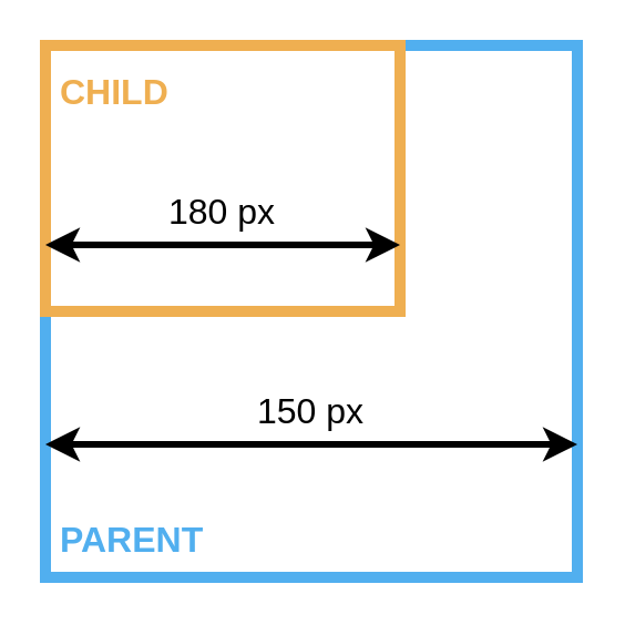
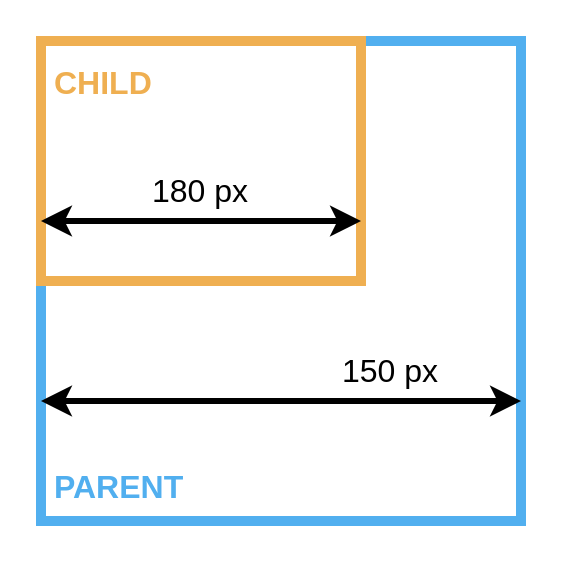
  <mxCell id="0" />
  <mxCell id="1" parent="0" />
  <mxCell id="2" value="PARENT" style="rounded=0;whiteSpace=wrap;html=1;align=left;verticalAlign=bottom;spacingLeft=5;spacingBottom=5;fillColor=none;strokeColor=#51AFEF;strokeWidth=5;fontColor=#51AFEF;fontStyle=1;fontSize=16;" vertex="1" parent="1"><mxGeometry x="20" y="20" width="240" height="240" as="geometry" /></mxCell>
  <mxCell id="3" value="CHILD" style="rounded=0;whiteSpace=wrap;html=1;fillColor=none;strokeColor=#EFAF51;strokeWidth=5;fontColor=#EFAF51;fontSize=16;fontStyle=1;align=left;verticalAlign=top;spacingLeft=5;spacingBottom=0;spacingTop=5;" vertex="1" parent="1"><mxGeometry x="20" y="20" width="160" height="120" as="geometry" /></mxCell>
  <mxCell id="4" value="" style="endArrow=classic;startArrow=classic;html=1;rounded=0;entryX=1;entryY=0.75;entryDx=0;entryDy=0;exitX=0;exitY=0.75;exitDx=0;exitDy=0;strokeWidth=3;" edge="1" parent="1" source="3" target="3"><mxGeometry width="50" height="50" relative="1" as="geometry"><mxPoint x="20" y="60" as="sourcePoint" /><mxPoint x="70" y="10" as="targetPoint" /></mxGeometry></mxCell>
  <mxCell id="5" value="&lt;font style=&quot;font-size: 16px;&quot;&gt;180 px&lt;/font&gt;" style="text;html=1;strokeColor=none;fillColor=none;align=center;verticalAlign=middle;whiteSpace=wrap;rounded=0;" vertex="1" parent="1"><mxGeometry x="70" y="80" width="60" height="30" as="geometry" /></mxCell>
  <mxCell id="6" value="" style="endArrow=classic;startArrow=classic;html=1;rounded=0;entryX=1;entryY=0.75;entryDx=0;entryDy=0;exitX=0;exitY=0.75;exitDx=0;exitDy=0;strokeWidth=3;" edge="1" parent="1" source="2" target="2"><mxGeometry width="50" height="50" relative="1" as="geometry"><mxPoint x="20" y="220" as="sourcePoint" /><mxPoint x="180" y="220" as="targetPoint" /></mxGeometry></mxCell>
- <mxCell id="7" value="&lt;font style=&quot;font-size: 16px;&quot;&gt;150 px&lt;/font&gt;" style="text;html=1;strokeColor=none;fillColor=none;align=center;verticalAlign=middle;whiteSpace=wrap;rounded=0;" vertex="1" parent="1"><mxGeometry x="110" y="170" width="60" height="30" as="geometry" /></mxCell>
+ <mxCell id="7" value="&lt;font style=&quot;font-size: 16px;&quot;&gt;150 px&lt;/font&gt;" style="text;html=1;strokeColor=none;fillColor=none;align=center;verticalAlign=middle;whiteSpace=wrap;rounded=0;" vertex="1" parent="1"><mxGeometry x="165" y="170" width="60" height="30" as="geometry" /></mxCell>
